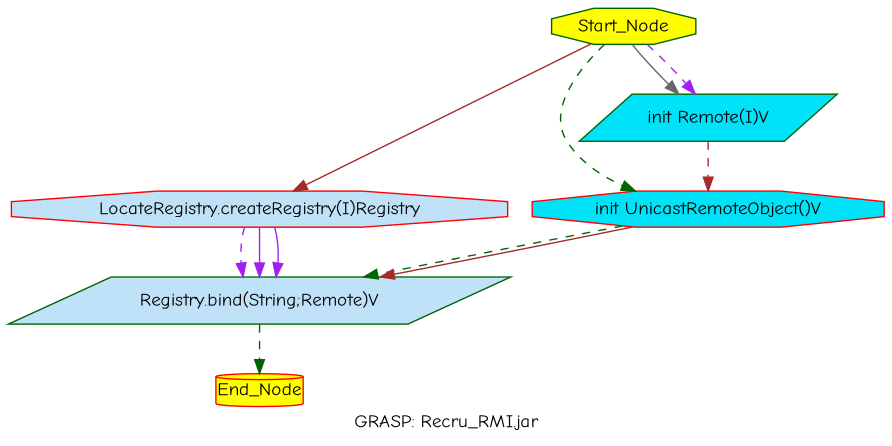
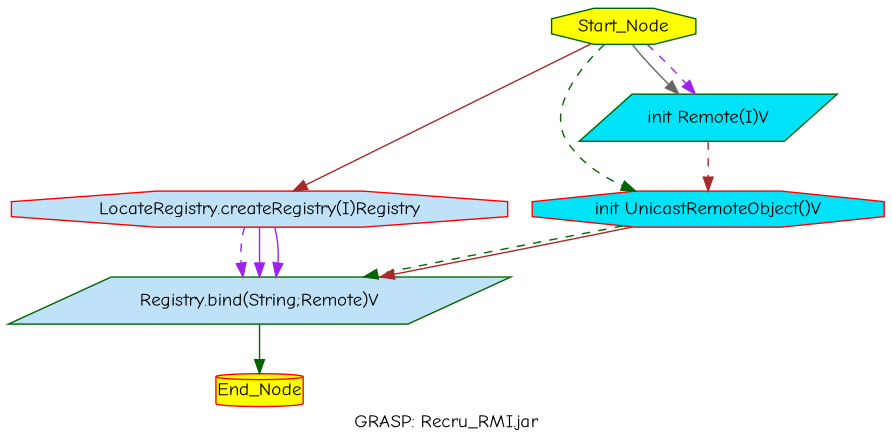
  digraph {
    fontname="Comic Neue"
    label="GRASP: Recru_RMI.jar"
    node [color=darkgreen fillcolor=yellow fontname="Comic Neue" margin=0.02 shape=octagon style=filled]
    edge [color=purple fontname="Comic Neue" style=solid]
    Start_Node [height=0 width=0]
    "LocateRegistry.createRegistry(I)Registry" [color=red fillcolor="#c0e2f8" height=0 width=0]
    "init UnicastRemoteObject()V" [color=red fillcolor="#00e2f8" height=0 width=0]
    "init Remote(I)V" [fillcolor="#00e2f8" height=0 shape=parallelogram width=0]
    "Registry.bind(String;Remote)V" [fillcolor="#c0e2f8" height=0 shape=parallelogram width=0]
    End_Node [color=red height=0 shape=cylinder width=0]
    Start_Node -> "LocateRegistry.createRegistry(I)Registry" [color=brown]
    Start_Node -> "init UnicastRemoteObject()V" [color=darkgreen style=dashed]
    Start_Node -> "init Remote(I)V" [color=gray40]
    Start_Node -> "init Remote(I)V" [style=dashed]
    "LocateRegistry.createRegistry(I)Registry" -> "Registry.bind(String;Remote)V" [style=dashed]
    "LocateRegistry.createRegistry(I)Registry" -> "Registry.bind(String;Remote)V"
    "LocateRegistry.createRegistry(I)Registry" -> "Registry.bind(String;Remote)V"
    "init UnicastRemoteObject()V" -> "Registry.bind(String;Remote)V" [color=darkgreen style=dashed]
    "init UnicastRemoteObject()V" -> "Registry.bind(String;Remote)V" [color=brown]
    "init Remote(I)V" -> "init UnicastRemoteObject()V" [color=brown style=dashed]
-   "Registry.bind(String;Remote)V" -> End_Node [color=darkgreen style=dashed]
+   "Registry.bind(String;Remote)V" -> End_Node [color=darkgreen]
  }
